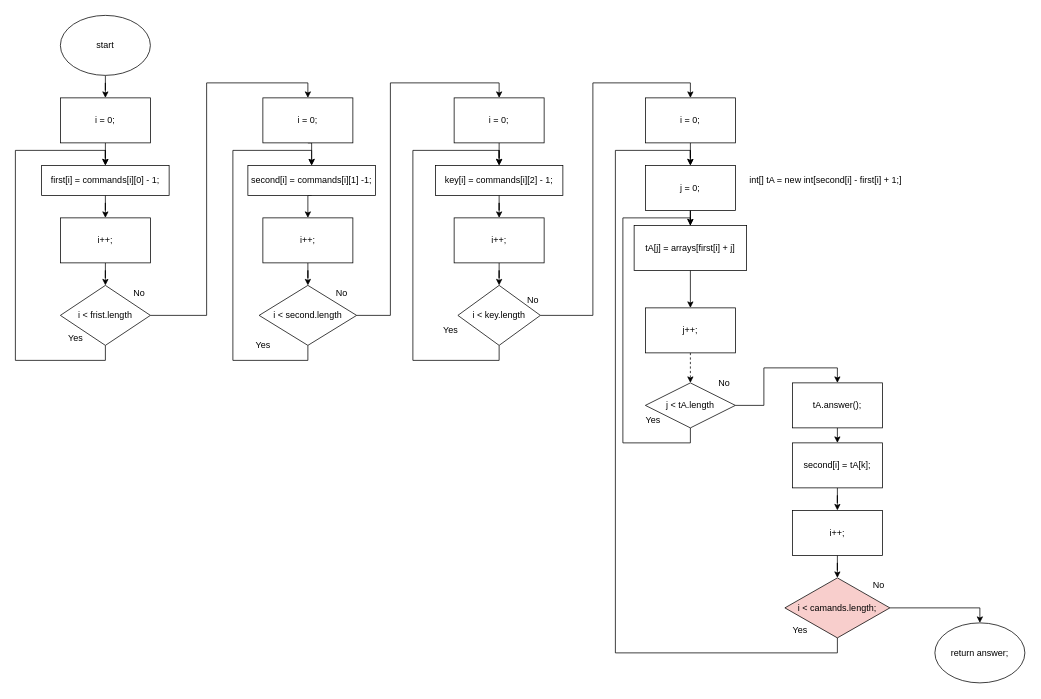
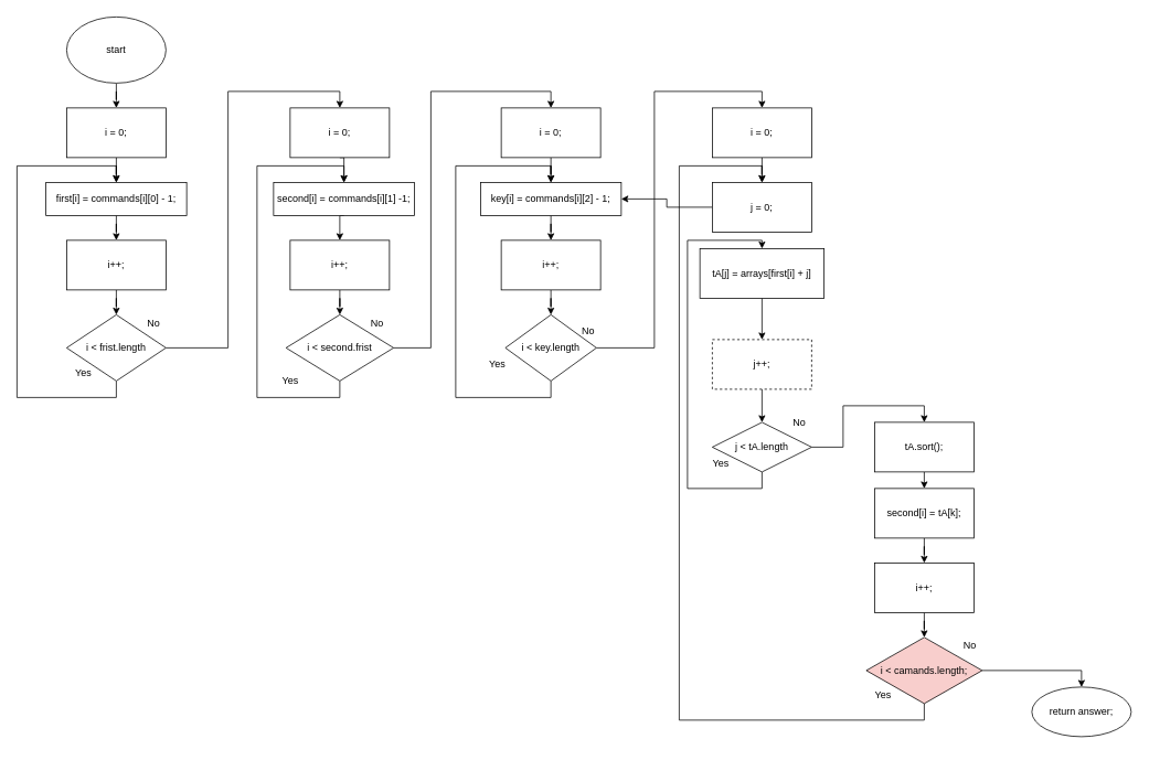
  <mxCell id="0" />
  <mxCell id="1" parent="0" />
  <mxCell id="2" value="" style="edgeStyle=orthogonalEdgeStyle;rounded=0;orthogonalLoop=1;jettySize=auto;html=1;" edge="1" parent="1" source="3" target="7"><mxGeometry relative="1" as="geometry" /></mxCell>
  <mxCell id="3" value="start" style="ellipse;whiteSpace=wrap;html=1;" vertex="1" parent="1"><mxGeometry x="80" width="120" height="80" as="geometry" y="20" /></mxCell>
  <mxCell id="4" value="" style="edgeStyle=orthogonalEdgeStyle;rounded=0;orthogonalLoop=1;jettySize=auto;html=1;" edge="1" parent="1" source="5" target="9"><mxGeometry relative="1" as="geometry" /></mxCell>
  <mxCell id="5" value="first[i] = commands[i][0] - 1;" style="whiteSpace=wrap;html=1;" vertex="1" parent="1"><mxGeometry x="55" y="220" width="170" height="40" as="geometry" /></mxCell>
  <mxCell id="6" value="" style="edgeStyle=orthogonalEdgeStyle;rounded=0;orthogonalLoop=1;jettySize=auto;html=1;" edge="1" parent="1" source="7" target="5"><mxGeometry relative="1" as="geometry" /></mxCell>
  <mxCell id="7" value="i = 0;" style="whiteSpace=wrap;html=1;" vertex="1" parent="1"><mxGeometry x="80" y="130" width="120" height="60" as="geometry" /></mxCell>
  <mxCell id="8" value="" style="edgeStyle=orthogonalEdgeStyle;rounded=0;orthogonalLoop=1;jettySize=auto;html=1;entryX=0.5;entryY=0;entryDx=0;entryDy=0;" edge="1" parent="1" source="9" target="12"><mxGeometry relative="1" as="geometry" /></mxCell>
  <mxCell id="9" value="i++;" style="whiteSpace=wrap;html=1;" vertex="1" parent="1"><mxGeometry x="80" y="290" width="120" height="60" as="geometry" /></mxCell>
  <mxCell id="10" style="edgeStyle=orthogonalEdgeStyle;rounded=0;orthogonalLoop=1;jettySize=auto;html=1;exitX=0.5;exitY=1;exitDx=0;exitDy=0;entryX=0.5;entryY=0;entryDx=0;entryDy=0;" edge="1" parent="1" source="12" target="5"><mxGeometry relative="1" as="geometry"><Array as="points"><mxPoint x="140" y="480" /><mxPoint x="20" y="480" /><mxPoint x="20" y="200" /><mxPoint x="140" y="200" /></Array></mxGeometry></mxCell>
  <mxCell id="11" style="edgeStyle=orthogonalEdgeStyle;rounded=0;orthogonalLoop=1;jettySize=auto;html=1;exitX=1;exitY=0.5;exitDx=0;exitDy=0;entryX=0.5;entryY=0;entryDx=0;entryDy=0;" edge="1" parent="1" source="12" target="16"><mxGeometry relative="1" as="geometry" /></mxCell>
  <mxCell id="12" value="i &amp;lt; frist.length" style="rhombus;whiteSpace=wrap;html=1;" vertex="1" parent="1"><mxGeometry x="80" y="380" width="120" height="80" as="geometry" /></mxCell>
  <mxCell id="13" value="Yes" style="text;html=1;align=center;verticalAlign=middle;resizable=0;points=[];autosize=1;" vertex="1" parent="1"><mxGeometry x="80" y="440" width="40" height="20" as="geometry" /></mxCell>
  <mxCell id="14" value="No" style="text;html=1;align=center;verticalAlign=middle;resizable=0;points=[];autosize=1;" vertex="1" parent="1"><mxGeometry x="170" y="380" width="30" height="20" as="geometry" /></mxCell>
  <mxCell id="15" style="edgeStyle=orthogonalEdgeStyle;rounded=0;orthogonalLoop=1;jettySize=auto;html=1;exitX=0.5;exitY=1;exitDx=0;exitDy=0;entryX=0.5;entryY=0;entryDx=0;entryDy=0;" edge="1" parent="1" source="16" target="18"><mxGeometry relative="1" as="geometry" /></mxCell>
  <mxCell id="16" value="i = 0;" style="whiteSpace=wrap;html=1;" vertex="1" parent="1"><mxGeometry x="350" y="130" width="120" height="60" as="geometry" /></mxCell>
  <mxCell id="17" style="edgeStyle=orthogonalEdgeStyle;rounded=0;orthogonalLoop=1;jettySize=auto;html=1;exitX=0.5;exitY=1;exitDx=0;exitDy=0;entryX=0.5;entryY=0;entryDx=0;entryDy=0;" edge="1" parent="1" source="18" target="20"><mxGeometry relative="1" as="geometry" /></mxCell>
  <mxCell id="18" value="second[i] = commands[i][1] -1;" style="whiteSpace=wrap;html=1;" vertex="1" parent="1"><mxGeometry x="330" y="220" width="170" height="40" as="geometry" /></mxCell>
  <mxCell id="19" value="" style="edgeStyle=orthogonalEdgeStyle;rounded=0;orthogonalLoop=1;jettySize=auto;html=1;" edge="1" parent="1" source="20" target="23"><mxGeometry relative="1" as="geometry" /></mxCell>
  <mxCell id="20" value="i++;" style="whiteSpace=wrap;html=1;" vertex="1" parent="1"><mxGeometry x="350" y="290" width="120" height="60" as="geometry" /></mxCell>
  <mxCell id="21" style="edgeStyle=orthogonalEdgeStyle;rounded=0;orthogonalLoop=1;jettySize=auto;html=1;exitX=1;exitY=0.5;exitDx=0;exitDy=0;entryX=0.5;entryY=0;entryDx=0;entryDy=0;" edge="1" parent="1" source="23" target="25"><mxGeometry relative="1" as="geometry"><Array as="points"><mxPoint x="520" y="420" /><mxPoint x="520" y="110" /><mxPoint x="665" y="110" /></Array></mxGeometry></mxCell>
  <mxCell id="22" style="edgeStyle=orthogonalEdgeStyle;rounded=0;orthogonalLoop=1;jettySize=auto;html=1;exitX=0.5;exitY=1;exitDx=0;exitDy=0;entryX=0.5;entryY=0;entryDx=0;entryDy=0;" edge="1" parent="1" source="23" target="18"><mxGeometry relative="1" as="geometry"><Array as="points"><mxPoint x="410" y="480" /><mxPoint x="310" y="480" /><mxPoint x="310" y="200" /><mxPoint x="415" y="200" /></Array></mxGeometry></mxCell>
- <mxCell id="23" value="i &amp;lt; second.length" style="rhombus;whiteSpace=wrap;html=1;" vertex="1" parent="1"><mxGeometry x="345" y="380" width="130" height="80" as="geometry" /></mxCell>
+ <mxCell id="23" value="i &amp;lt; second.frist" style="rhombus;whiteSpace=wrap;html=1;" vertex="1" parent="1"><mxGeometry x="345" y="380" width="130" height="80" as="geometry" /></mxCell>
  <mxCell id="24" value="" style="edgeStyle=orthogonalEdgeStyle;rounded=0;orthogonalLoop=1;jettySize=auto;html=1;" edge="1" parent="1" source="25" target="27"><mxGeometry relative="1" as="geometry" /></mxCell>
  <mxCell id="25" value="i = 0;" style="whiteSpace=wrap;html=1;" vertex="1" parent="1"><mxGeometry x="605" y="130" width="120" height="60" as="geometry" /></mxCell>
  <mxCell id="26" value="" style="edgeStyle=orthogonalEdgeStyle;rounded=0;orthogonalLoop=1;jettySize=auto;html=1;" edge="1" parent="1" source="27" target="29"><mxGeometry relative="1" as="geometry" /></mxCell>
  <mxCell id="27" value="key[i] = commands[i][2] - 1;" style="whiteSpace=wrap;html=1;" vertex="1" parent="1"><mxGeometry x="580" y="220" width="170" height="40" as="geometry" /></mxCell>
  <mxCell id="28" value="" style="edgeStyle=orthogonalEdgeStyle;rounded=0;orthogonalLoop=1;jettySize=auto;html=1;" edge="1" parent="1" source="29" target="32"><mxGeometry relative="1" as="geometry" /></mxCell>
  <mxCell id="29" value="i++;" style="whiteSpace=wrap;html=1;" vertex="1" parent="1"><mxGeometry x="605" y="290" width="120" height="60" as="geometry" /></mxCell>
  <mxCell id="30" style="edgeStyle=orthogonalEdgeStyle;rounded=0;orthogonalLoop=1;jettySize=auto;html=1;exitX=0.5;exitY=1;exitDx=0;exitDy=0;entryX=0.5;entryY=0;entryDx=0;entryDy=0;" edge="1" parent="1" source="32" target="27"><mxGeometry relative="1" as="geometry"><Array as="points"><mxPoint x="665" y="480" /><mxPoint x="550" y="480" /><mxPoint x="550" y="200" /><mxPoint x="665" y="200" /></Array></mxGeometry></mxCell>
  <mxCell id="31" style="edgeStyle=orthogonalEdgeStyle;rounded=0;orthogonalLoop=1;jettySize=auto;html=1;exitX=1;exitY=0.5;exitDx=0;exitDy=0;entryX=0.5;entryY=0;entryDx=0;entryDy=0;" edge="1" parent="1" source="32" target="38"><mxGeometry relative="1" as="geometry" /></mxCell>
  <mxCell id="32" value="i &amp;lt; key.length" style="rhombus;whiteSpace=wrap;html=1;" vertex="1" parent="1"><mxGeometry x="610" y="380" width="110" height="80" as="geometry" /></mxCell>
  <mxCell id="33" value="Yes" style="text;html=1;align=center;verticalAlign=middle;resizable=0;points=[];autosize=1;" vertex="1" parent="1"><mxGeometry x="330" y="450" width="40" height="20" as="geometry" /></mxCell>
  <mxCell id="34" value="No" style="text;html=1;align=center;verticalAlign=middle;resizable=0;points=[];autosize=1;" vertex="1" parent="1"><mxGeometry x="440" y="380" width="30" height="20" as="geometry" /></mxCell>
  <mxCell id="35" value="Yes" style="text;html=1;align=center;verticalAlign=middle;resizable=0;points=[];autosize=1;" vertex="1" parent="1"><mxGeometry x="580" y="430" width="40" height="20" as="geometry" /></mxCell>
  <mxCell id="36" value="No" style="text;html=1;align=center;verticalAlign=middle;resizable=0;points=[];autosize=1;" vertex="1" parent="1"><mxGeometry x="695" y="390" width="30" height="20" as="geometry" /></mxCell>
  <mxCell id="37" value="" style="edgeStyle=orthogonalEdgeStyle;rounded=0;orthogonalLoop=1;jettySize=auto;html=1;" edge="1" parent="1" source="38" target="40"><mxGeometry relative="1" as="geometry" /></mxCell>
  <mxCell id="38" value="i = 0;" style="whiteSpace=wrap;html=1;" vertex="1" parent="1"><mxGeometry x="860" y="130" width="120" height="60" as="geometry" /></mxCell>
- <mxCell id="39" value="" style="edgeStyle=orthogonalEdgeStyle;rounded=0;orthogonalLoop=1;jettySize=auto;html=1;" edge="1" parent="1" source="40" target="46"><mxGeometry relative="1" as="geometry" /></mxCell>
+ <mxCell id="39" value="" style="edgeStyle=orthogonalEdgeStyle;rounded=0;orthogonalLoop=1;jettySize=auto;html=1;" edge="1" parent="1" source="40" target="27"><mxGeometry relative="1" as="geometry" /></mxCell>
  <mxCell id="40" value="j = 0;" style="whiteSpace=wrap;html=1;" vertex="1" parent="1"><mxGeometry x="860" y="220" width="120" height="60" as="geometry" /></mxCell>
  <mxCell id="41" style="edgeStyle=orthogonalEdgeStyle;rounded=0;orthogonalLoop=1;jettySize=auto;html=1;exitX=0.5;exitY=1;exitDx=0;exitDy=0;entryX=0.5;entryY=0;entryDx=0;entryDy=0;" edge="1" parent="1" source="43" target="46"><mxGeometry relative="1" as="geometry"><Array as="points"><mxPoint x="920" y="590" /><mxPoint x="830" y="590" /><mxPoint x="830" y="290" /><mxPoint x="920" y="290" /></Array></mxGeometry></mxCell>
  <mxCell id="42" style="edgeStyle=orthogonalEdgeStyle;rounded=0;orthogonalLoop=1;jettySize=auto;html=1;exitX=1;exitY=0.5;exitDx=0;exitDy=0;entryX=0.5;entryY=0;entryDx=0;entryDy=0;" edge="1" parent="1" source="43" target="62"><mxGeometry relative="1" as="geometry" /></mxCell>
  <mxCell id="43" value="j &amp;lt; tA.length" style="rhombus;whiteSpace=wrap;html=1;" vertex="1" parent="1"><mxGeometry x="860" y="510" width="120" height="60" as="geometry" /></mxCell>
- <mxCell id="44" value="int[] tA = new int[second[i] - first[i] + 1;]" style="text;html=1;align=center;verticalAlign=middle;resizable=0;points=[];autosize=1;" vertex="1" parent="1"><mxGeometry x="990" y="230" width="220" height="20" as="geometry" /></mxCell>
  <mxCell id="45" value="" style="edgeStyle=orthogonalEdgeStyle;rounded=0;orthogonalLoop=1;jettySize=auto;html=1;" edge="1" parent="1" source="46" target="50"><mxGeometry relative="1" as="geometry" /></mxCell>
  <mxCell id="46" value="tA[j] = arrays[first[i] + j]" style="whiteSpace=wrap;html=1;" vertex="1" parent="1"><mxGeometry x="845" y="300" width="150" height="60" as="geometry" /></mxCell>
  <mxCell id="47" value="Yes" style="text;html=1;align=center;verticalAlign=middle;resizable=0;points=[];autosize=1;" vertex="1" parent="1"><mxGeometry x="850" y="550" width="40" height="20" as="geometry" /></mxCell>
  <mxCell id="48" value="No" style="text;html=1;align=center;verticalAlign=middle;resizable=0;points=[];autosize=1;" vertex="1" parent="1"><mxGeometry x="950" y="500" width="30" height="20" as="geometry" /></mxCell>
- <mxCell id="49" value="" style="edgeStyle=orthogonalEdgeStyle;rounded=0;orthogonalLoop=1;jettySize=auto;html=1;dashed=1;" edge="1" parent="1" source="50" target="43"><mxGeometry relative="1" as="geometry" /></mxCell>
- <mxCell id="50" value="j++;" style="whiteSpace=wrap;html=1;" vertex="1" parent="1"><mxGeometry x="860" y="410" width="120" height="60" as="geometry" /></mxCell>
+ <mxCell id="49" value="" style="edgeStyle=orthogonalEdgeStyle;rounded=0;orthogonalLoop=1;jettySize=auto;html=1;" edge="1" parent="1" source="50" target="43"><mxGeometry relative="1" as="geometry" /></mxCell>
+ <mxCell id="50" value="j++;" style="whiteSpace=wrap;html=1;dashed=1;" vertex="1" parent="1"><mxGeometry x="860" y="410" width="120" height="60" as="geometry" /></mxCell>
  <mxCell id="51" value="" style="edgeStyle=orthogonalEdgeStyle;rounded=0;orthogonalLoop=1;jettySize=auto;html=1;" edge="1" parent="1" source="52" target="54"><mxGeometry relative="1" as="geometry" /></mxCell>
  <mxCell id="52" value="second[i] = tA[k];" style="whiteSpace=wrap;html=1;" vertex="1" parent="1"><mxGeometry x="1056" y="590" width="120" height="60" as="geometry" /></mxCell>
  <mxCell id="53" value="" style="edgeStyle=orthogonalEdgeStyle;rounded=0;orthogonalLoop=1;jettySize=auto;html=1;" edge="1" parent="1" source="54" target="57"><mxGeometry relative="1" as="geometry" /></mxCell>
  <mxCell id="54" value="i++;" style="whiteSpace=wrap;html=1;" vertex="1" parent="1"><mxGeometry x="1056" y="680" width="120" height="60" as="geometry" /></mxCell>
  <mxCell id="55" style="edgeStyle=orthogonalEdgeStyle;rounded=0;orthogonalLoop=1;jettySize=auto;html=1;exitX=0.5;exitY=1;exitDx=0;exitDy=0;entryX=0.5;entryY=0;entryDx=0;entryDy=0;" edge="1" parent="1" source="57" target="40"><mxGeometry relative="1" as="geometry"><Array as="points"><mxPoint x="1116" y="870" /><mxPoint x="820" y="870" /><mxPoint x="820" y="200" /><mxPoint x="920" y="200" /></Array></mxGeometry></mxCell>
  <mxCell id="56" style="edgeStyle=orthogonalEdgeStyle;rounded=0;orthogonalLoop=1;jettySize=auto;html=1;exitX=1;exitY=0.5;exitDx=0;exitDy=0;entryX=0.5;entryY=0;entryDx=0;entryDy=0;" edge="1" parent="1" source="57" target="60"><mxGeometry relative="1" as="geometry" /></mxCell>
  <mxCell id="57" value="i &amp;lt; camands.length;" style="rhombus;whiteSpace=wrap;html=1;fillColor=#f8cecc;" vertex="1" parent="1"><mxGeometry x="1046" y="770" width="140" height="80" as="geometry" /></mxCell>
  <mxCell id="58" value="Yes" style="text;html=1;align=center;verticalAlign=middle;resizable=0;points=[];autosize=1;" vertex="1" parent="1"><mxGeometry x="1046" y="830" width="40" height="20" as="geometry" /></mxCell>
  <mxCell id="59" value="No" style="text;html=1;align=center;verticalAlign=middle;resizable=0;points=[];autosize=1;" vertex="1" parent="1"><mxGeometry x="1156" y="770" width="30" height="20" as="geometry" /></mxCell>
- <mxCell id="60" value="return answer;" style="ellipse;whiteSpace=wrap;html=1;" vertex="1" parent="1"><mxGeometry x="1246" y="830" width="120" height="80" as="geometry" /></mxCell>
+ <mxCell id="60" value="return answer;" style="ellipse;whiteSpace=wrap;html=1;" vertex="1" parent="1"><mxGeometry x="1246" y="830" width="120" height="60" as="geometry" /></mxCell>
  <mxCell id="61" style="edgeStyle=orthogonalEdgeStyle;rounded=0;orthogonalLoop=1;jettySize=auto;html=1;exitX=0.5;exitY=1;exitDx=0;exitDy=0;entryX=0.5;entryY=0;entryDx=0;entryDy=0;" edge="1" parent="1" source="62" target="52"><mxGeometry relative="1" as="geometry" /></mxCell>
- <mxCell id="62" value="tA.answer();" style="whiteSpace=wrap;html=1;" vertex="1" parent="1"><mxGeometry x="1056" y="510" width="120" height="60" as="geometry" /></mxCell>
+ <mxCell id="62" value="tA.sort();" style="whiteSpace=wrap;html=1;" vertex="1" parent="1"><mxGeometry x="1056" y="510" width="120" height="60" as="geometry" /></mxCell>
